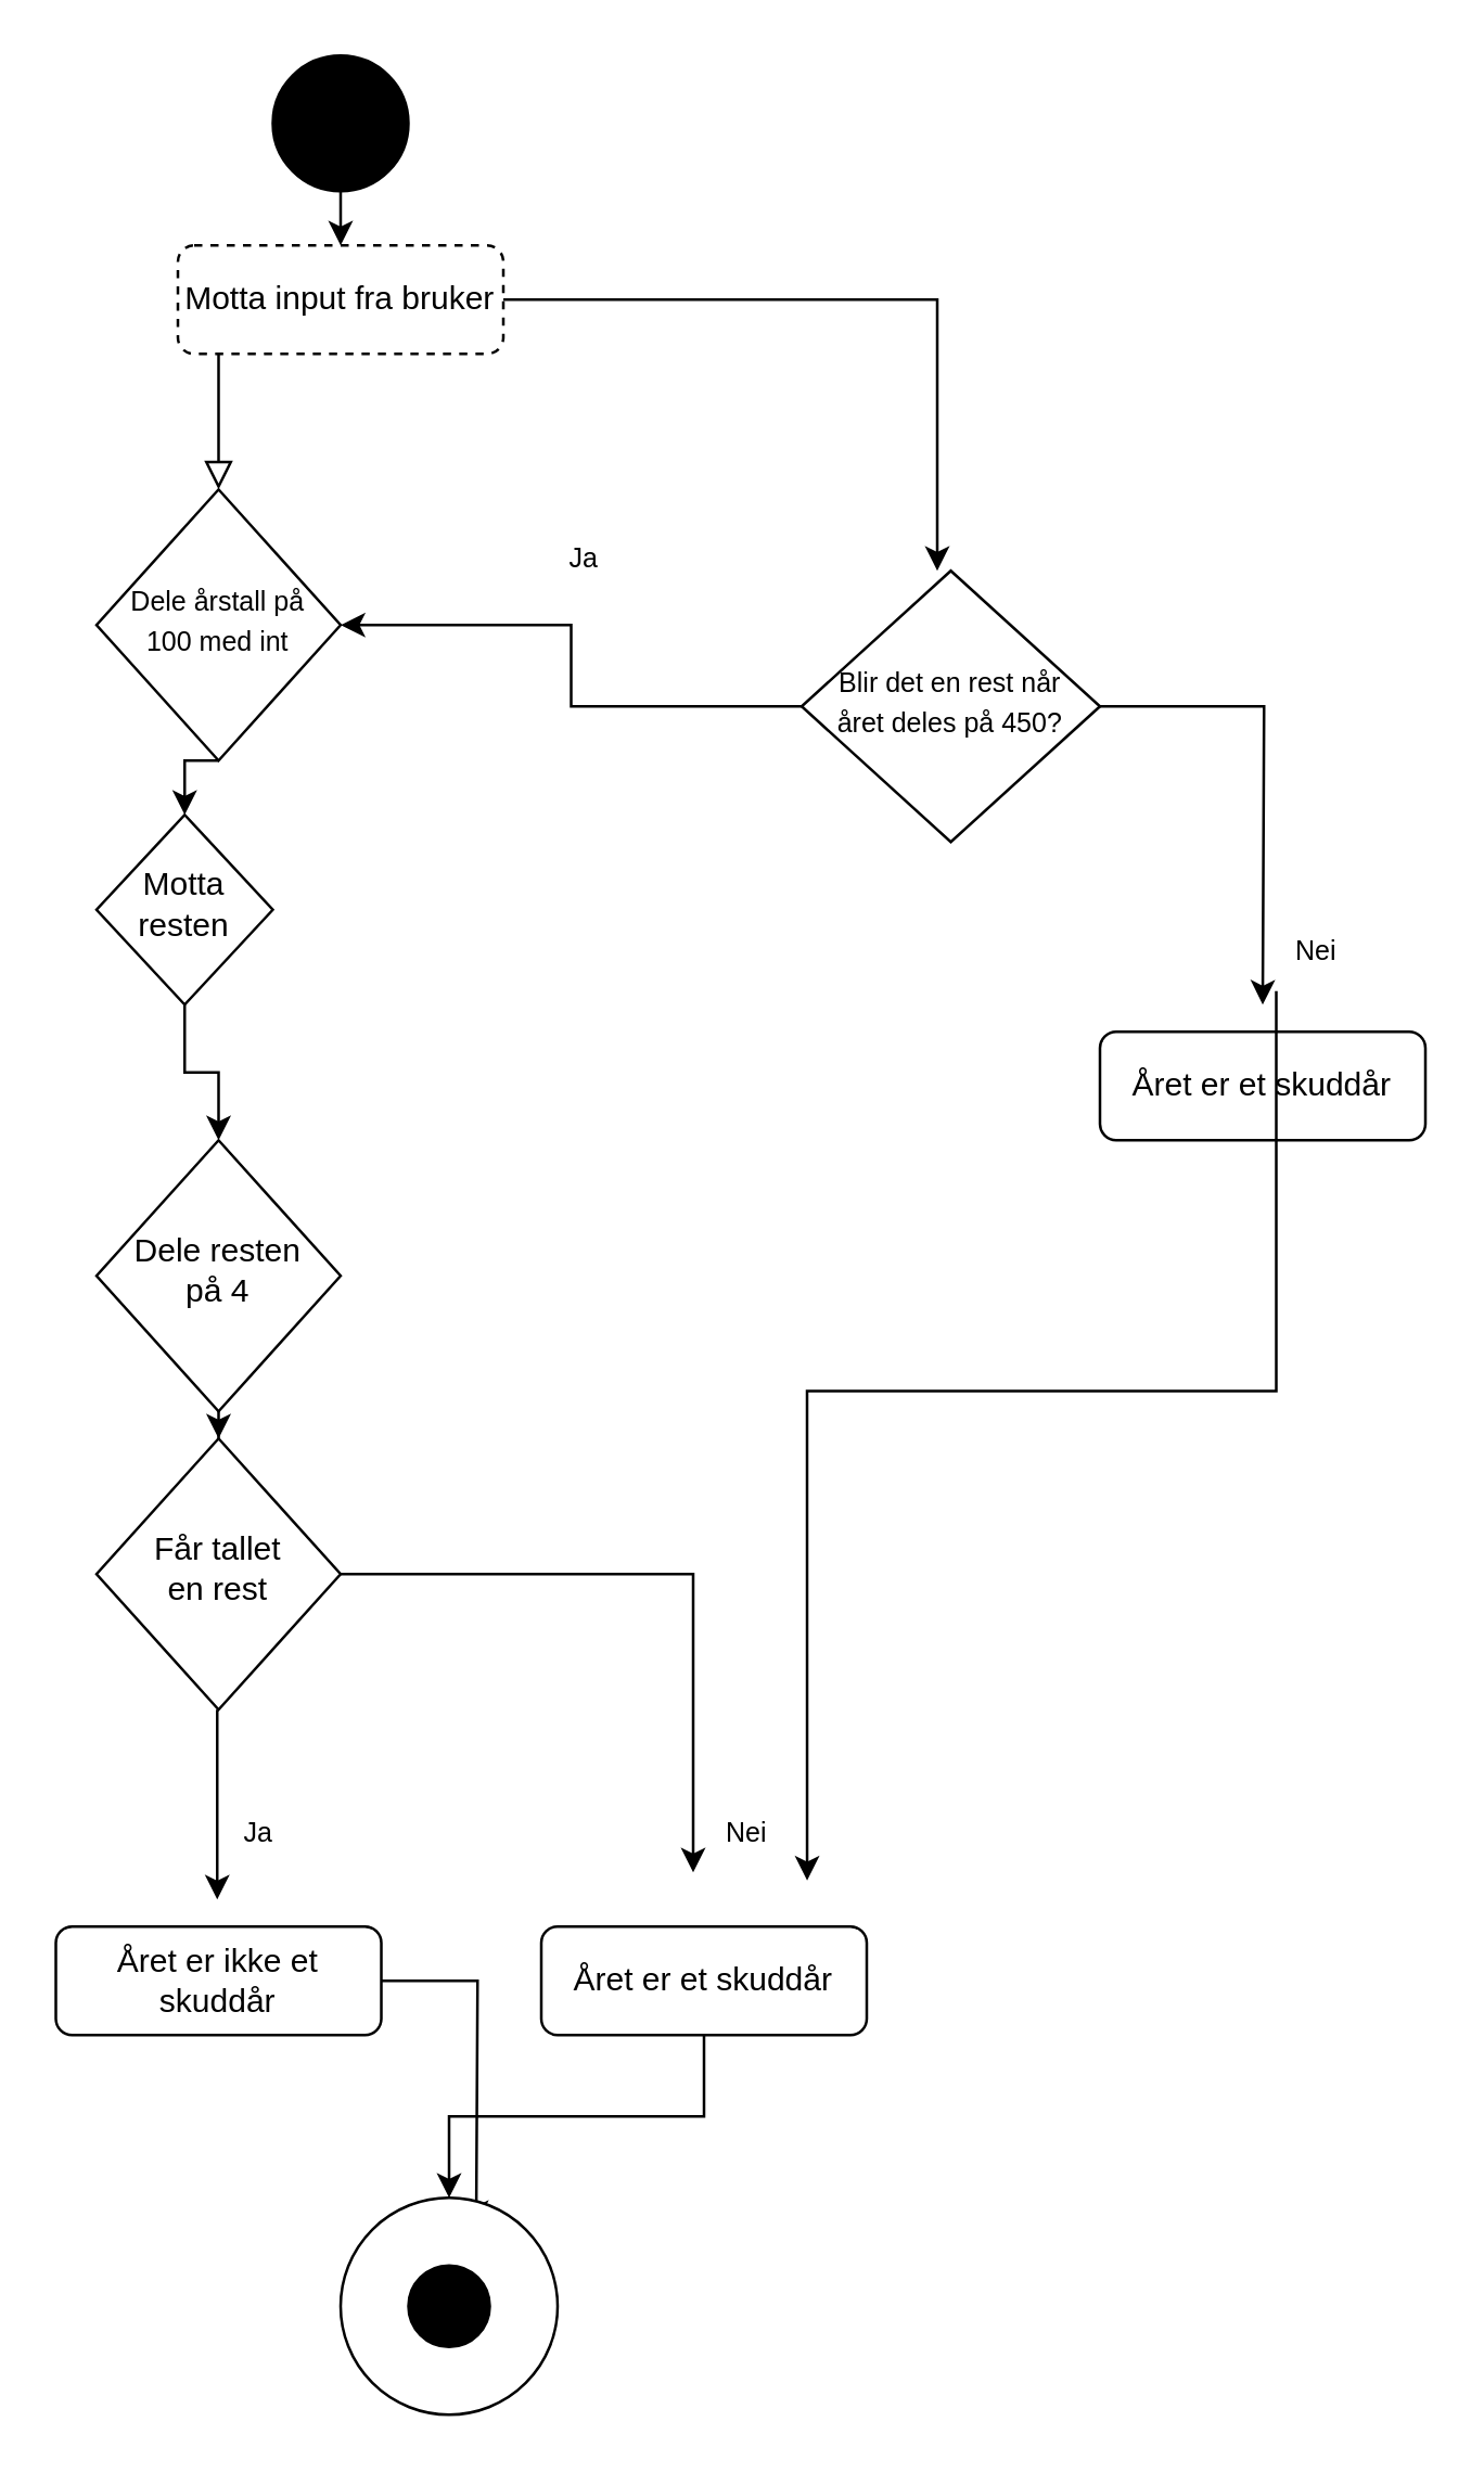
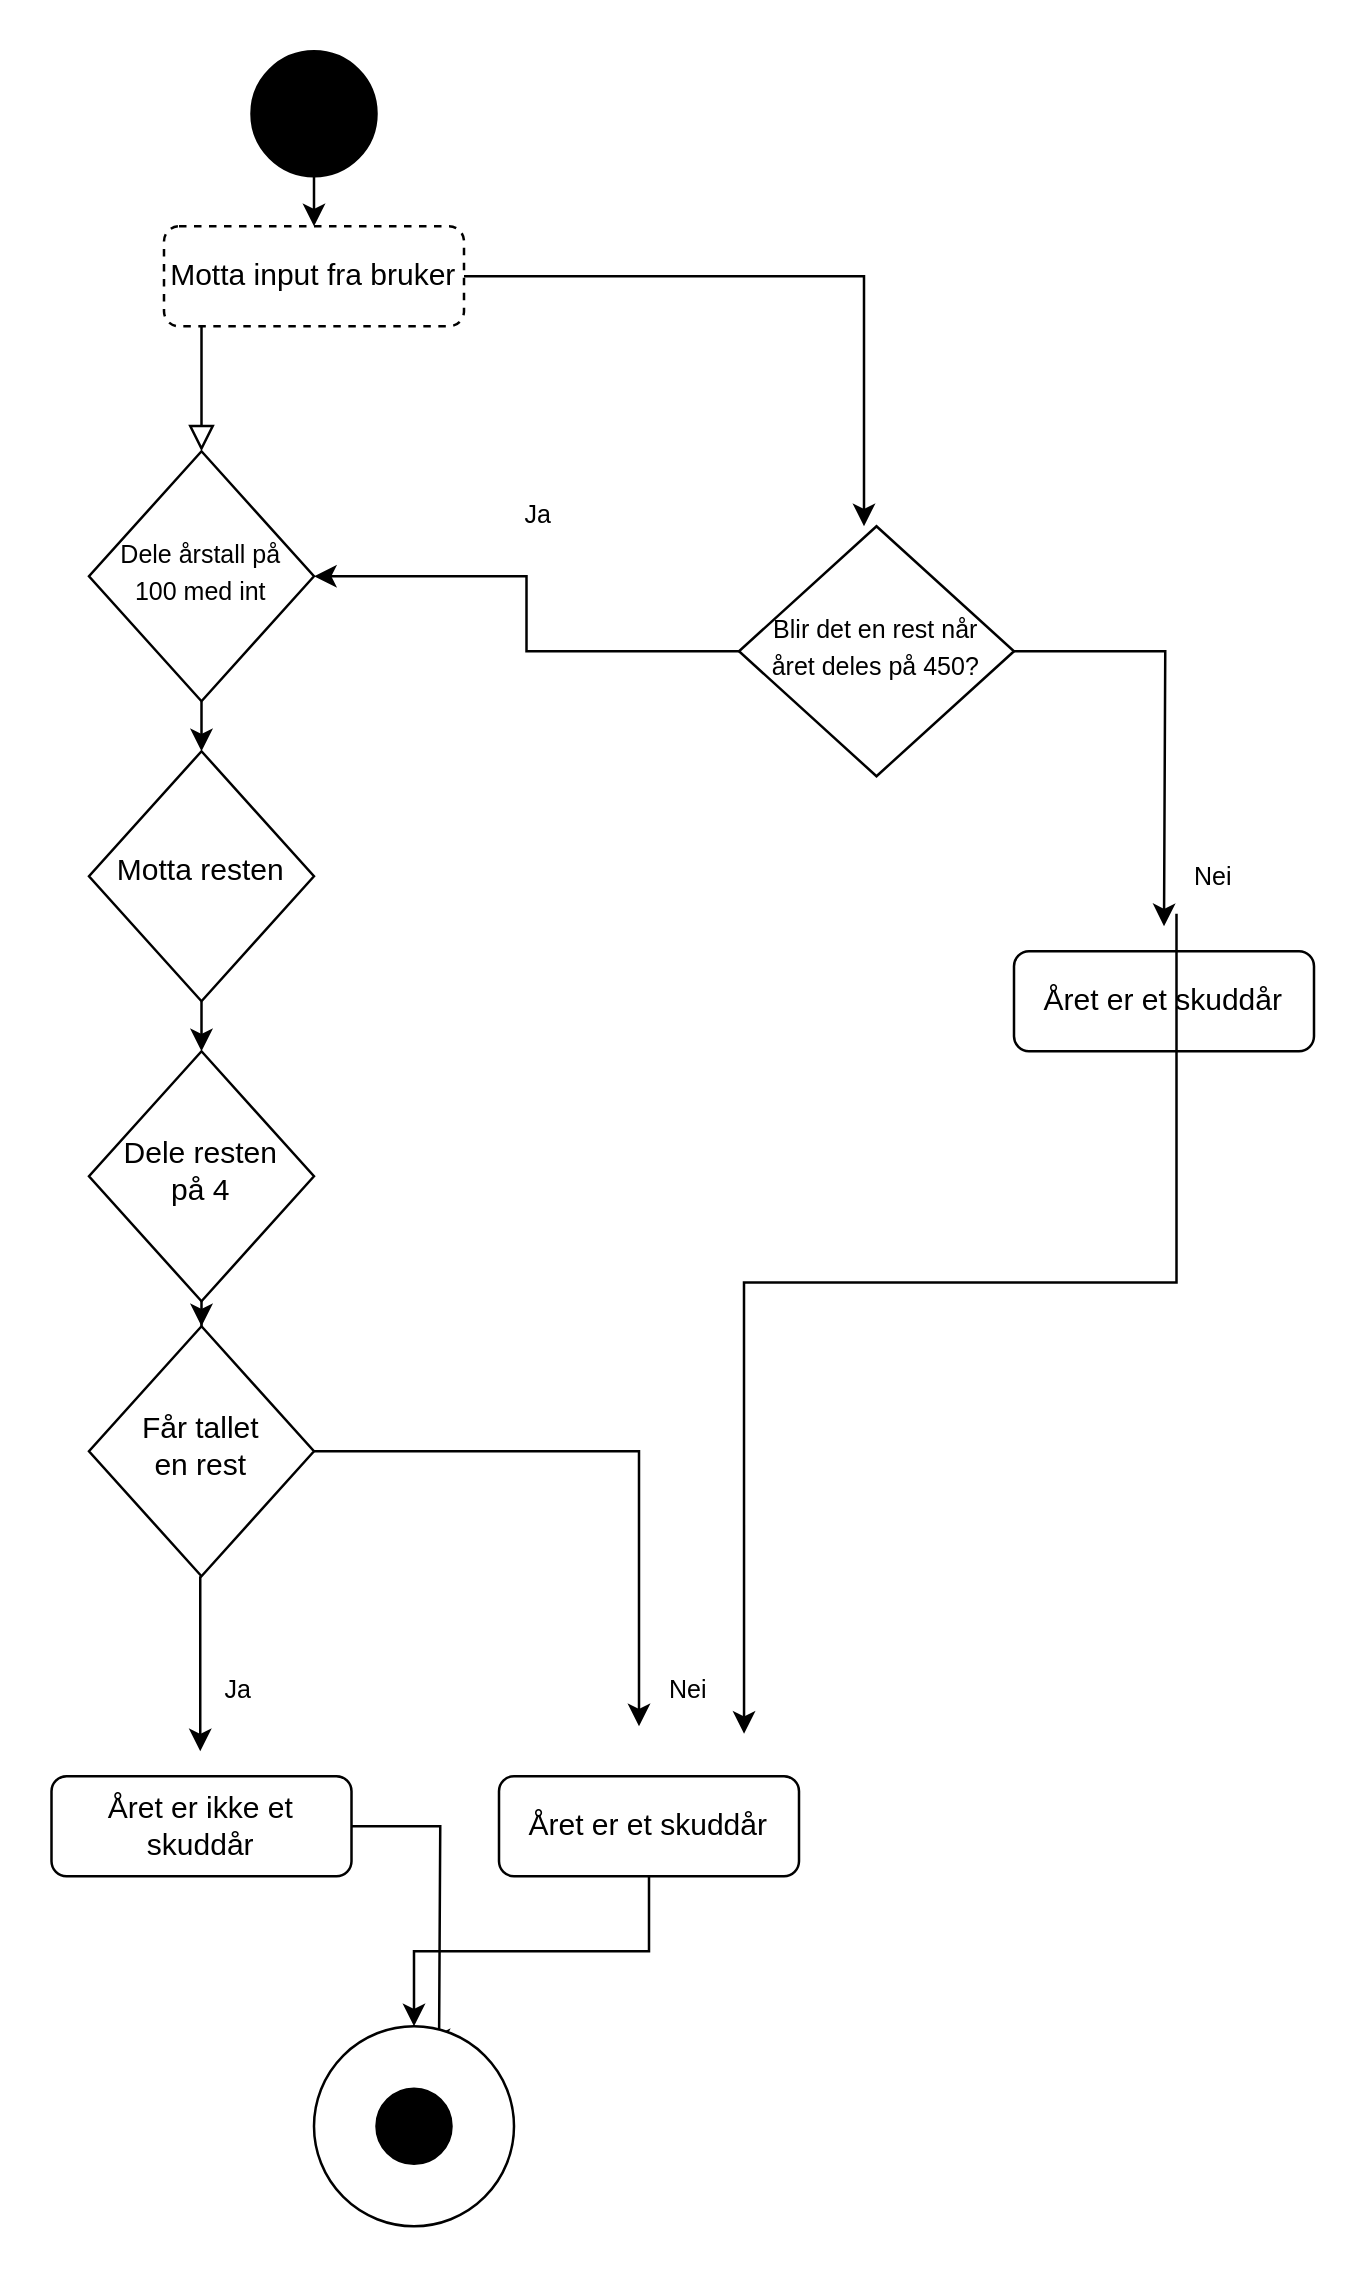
  <mxCell id="0" />
  <mxCell id="1" parent="0" />
  <mxCell id="2" value="" style="rounded=0;html=1;jettySize=auto;orthogonalLoop=1;fontSize=11;endArrow=block;endFill=0;endSize=8;strokeWidth=1;shadow=0;labelBackgroundColor=none;edgeStyle=orthogonalEdgeStyle;" parent="1" source="3" target="5" edge="1"><mxGeometry relative="1" as="geometry"><Array as="points"><mxPoint x="80" y="170" /><mxPoint x="80" y="170" /></Array></mxGeometry></mxCell>
  <mxCell id="3" value="Motta input fra bruker" style="rounded=1;whiteSpace=wrap;html=1;fontSize=12;glass=0;strokeWidth=1;shadow=0;dashed=1;" parent="1" vertex="1"><mxGeometry x="65" y="90" width="120" height="40" as="geometry" /></mxCell>
  <mxCell id="4" style="edgeStyle=orthogonalEdgeStyle;rounded=0;orthogonalLoop=1;jettySize=auto;html=1;exitX=1;exitY=0.5;exitDx=0;exitDy=0;entryX=0;entryY=0.5;entryDx=0;entryDy=0;" edge="1" parent="1" source="5" target="11"><mxGeometry relative="1" as="geometry" /></mxCell>
  <mxCell id="5" value="&lt;font style=&quot;font-size: 10px;&quot;&gt;Dele årstall på 100 med int&lt;/font&gt;" style="rhombus;whiteSpace=wrap;html=1;shadow=0;fontFamily=Helvetica;fontSize=12;align=center;strokeWidth=1;spacing=6;spacingTop=-4;direction=south;" parent="1" vertex="1"><mxGeometry x="35" y="180" width="90" height="100" as="geometry" /></mxCell>
  <mxCell id="6" style="edgeStyle=orthogonalEdgeStyle;rounded=0;orthogonalLoop=1;jettySize=auto;html=1;fontSize=10;" edge="1" parent="1" source="7"><mxGeometry relative="1" as="geometry"><mxPoint x="175" y="820" as="targetPoint" /></mxGeometry></mxCell>
  <mxCell id="7" value="Året er ikke et skuddår" style="rounded=1;whiteSpace=wrap;html=1;fontSize=12;glass=0;strokeWidth=1;shadow=0;" parent="1" vertex="1"><mxGeometry x="20" y="710" width="120" height="40" as="geometry" /></mxCell>
  <mxCell id="8" style="edgeStyle=orthogonalEdgeStyle;rounded=0;orthogonalLoop=1;jettySize=auto;html=1;exitX=0.5;exitY=1;exitDx=0;exitDy=0;entryX=0.5;entryY=0;entryDx=0;entryDy=0;fontSize=10;" edge="1" parent="1" source="9" target="3"><mxGeometry relative="1" as="geometry" /></mxCell>
  <mxCell id="9" value="" style="ellipse;whiteSpace=wrap;html=1;aspect=fixed;strokeColor=#000000;fillColor=#000000;" vertex="1" parent="1"><mxGeometry x="100" y="20" width="50" height="50" as="geometry" /></mxCell>
  <mxCell id="10" style="edgeStyle=orthogonalEdgeStyle;rounded=0;orthogonalLoop=1;jettySize=auto;html=1;exitX=1;exitY=0.5;exitDx=0;exitDy=0;entryX=0;entryY=0.5;entryDx=0;entryDy=0;" edge="1" parent="1" source="11" target="13"><mxGeometry relative="1" as="geometry" /></mxCell>
- <mxCell id="11" value="Motta resten" style="rhombus;whiteSpace=wrap;html=1;shadow=0;fontFamily=Helvetica;fontSize=12;align=center;strokeWidth=1;spacing=6;spacingTop=-4;direction=south;" vertex="1" parent="1"><mxGeometry x="35" y="300" width="65" height="70" as="geometry" /></mxCell>
+ <mxCell id="11" value="Motta resten" style="rhombus;whiteSpace=wrap;html=1;shadow=0;fontFamily=Helvetica;fontSize=12;align=center;strokeWidth=1;spacing=6;spacingTop=-4;direction=south;" vertex="1" parent="1"><mxGeometry x="35" y="300" width="90" height="100" as="geometry" /></mxCell>
  <mxCell id="12" style="edgeStyle=orthogonalEdgeStyle;rounded=0;orthogonalLoop=1;jettySize=auto;html=1;exitX=1;exitY=0.5;exitDx=0;exitDy=0;" edge="1" parent="1" source="13" target="14"><mxGeometry relative="1" as="geometry" /></mxCell>
  <mxCell id="13" value="Dele resten &lt;br&gt;på 4" style="rhombus;whiteSpace=wrap;html=1;shadow=0;fontFamily=Helvetica;fontSize=12;align=center;strokeWidth=1;spacing=6;spacingTop=-4;direction=south;" vertex="1" parent="1"><mxGeometry x="35" y="420" width="90" height="100" as="geometry" /></mxCell>
  <mxCell id="14" value="Får tallet&lt;br&gt;en rest" style="rhombus;whiteSpace=wrap;html=1;shadow=0;fontFamily=Helvetica;fontSize=12;align=center;strokeWidth=1;spacing=6;spacingTop=-4;direction=south;" vertex="1" parent="1"><mxGeometry x="35" y="530" width="90" height="100" as="geometry" /></mxCell>
  <mxCell id="15" value="" style="endArrow=classic;html=1;rounded=0;" edge="1" parent="1"><mxGeometry width="50" height="50" relative="1" as="geometry"><mxPoint x="79.5" y="630" as="sourcePoint" /><mxPoint x="79.5" y="700" as="targetPoint" /></mxGeometry></mxCell>
  <mxCell id="16" value="" style="endArrow=classic;html=1;rounded=0;" edge="1" parent="1"><mxGeometry width="50" height="50" relative="1" as="geometry"><mxPoint x="125" y="580" as="sourcePoint" /><mxPoint x="255" y="690" as="targetPoint" /><Array as="points"><mxPoint x="255" y="580" /></Array></mxGeometry></mxCell>
  <mxCell id="17" style="edgeStyle=orthogonalEdgeStyle;rounded=0;orthogonalLoop=1;jettySize=auto;html=1;fontSize=10;" edge="1" parent="1" source="18" target="29"><mxGeometry relative="1" as="geometry"><mxPoint x="215" y="860" as="targetPoint" /></mxGeometry></mxCell>
  <mxCell id="18" value="Året er et skuddår" style="rounded=1;whiteSpace=wrap;html=1;fontSize=12;glass=0;strokeWidth=1;shadow=0;" vertex="1" parent="1"><mxGeometry x="199" y="710" width="120" height="40" as="geometry" /></mxCell>
  <mxCell id="19" value="" style="endArrow=classic;html=1;rounded=0;fontSize=10;exitX=1;exitY=0.5;exitDx=0;exitDy=0;" edge="1" parent="1" source="3"><mxGeometry width="50" height="50" relative="1" as="geometry"><mxPoint x="295" y="390" as="sourcePoint" /><mxPoint x="345" y="210" as="targetPoint" /><Array as="points"><mxPoint x="345" y="110" /></Array></mxGeometry></mxCell>
  <mxCell id="20" style="edgeStyle=orthogonalEdgeStyle;rounded=0;orthogonalLoop=1;jettySize=auto;html=1;exitX=0.5;exitY=0;exitDx=0;exitDy=0;fontSize=10;" edge="1" parent="1" source="22"><mxGeometry relative="1" as="geometry"><mxPoint x="465" y="370" as="targetPoint" /></mxGeometry></mxCell>
  <mxCell id="21" style="edgeStyle=orthogonalEdgeStyle;rounded=0;orthogonalLoop=1;jettySize=auto;html=1;exitX=0.5;exitY=1;exitDx=0;exitDy=0;entryX=0.5;entryY=0;entryDx=0;entryDy=0;fontSize=10;" edge="1" parent="1" source="22" target="5"><mxGeometry relative="1" as="geometry" /></mxCell>
  <mxCell id="22" value="&lt;font style=&quot;font-size: 10px;&quot;&gt;Blir det en rest når året deles på 450?&lt;/font&gt;" style="rhombus;whiteSpace=wrap;html=1;shadow=0;fontFamily=Helvetica;fontSize=12;align=center;strokeWidth=1;spacing=6;spacingTop=-4;direction=south;" vertex="1" parent="1"><mxGeometry x="295" y="210" width="110" height="100" as="geometry" /></mxCell>
  <mxCell id="23" value="Ja" style="text;html=1;strokeColor=none;fillColor=none;align=center;verticalAlign=middle;whiteSpace=wrap;rounded=0;fontSize=10;" vertex="1" parent="1"><mxGeometry x="65" y="660" width="60" height="30" as="geometry" /></mxCell>
  <mxCell id="24" value="Nei" style="text;html=1;strokeColor=none;fillColor=none;align=center;verticalAlign=middle;whiteSpace=wrap;rounded=0;fontSize=10;" vertex="1" parent="1"><mxGeometry x="245" y="660" width="60" height="30" as="geometry" /></mxCell>
  <mxCell id="25" value="Året er et skuddår" style="rounded=1;whiteSpace=wrap;html=1;fontSize=12;glass=0;strokeWidth=1;shadow=0;" vertex="1" parent="1"><mxGeometry x="405" y="380" width="120" height="40" as="geometry" /></mxCell>
  <mxCell id="26" style="edgeStyle=orthogonalEdgeStyle;rounded=0;orthogonalLoop=1;jettySize=auto;html=1;exitX=0.25;exitY=1;exitDx=0;exitDy=0;entryX=0.867;entryY=1.1;entryDx=0;entryDy=0;entryPerimeter=0;fontSize=10;" edge="1" parent="1" source="27" target="24"><mxGeometry relative="1" as="geometry" /></mxCell>
  <mxCell id="27" value="Nei" style="text;html=1;strokeColor=none;fillColor=none;align=center;verticalAlign=middle;whiteSpace=wrap;rounded=0;fontSize=10;" vertex="1" parent="1"><mxGeometry x="455" y="335" width="60" height="30" as="geometry" /></mxCell>
  <mxCell id="28" value="Ja" style="text;html=1;strokeColor=none;fillColor=none;align=center;verticalAlign=middle;whiteSpace=wrap;rounded=0;fontSize=10;" vertex="1" parent="1"><mxGeometry x="185" y="190" width="60" height="30" as="geometry" /></mxCell>
  <mxCell id="29" value="" style="ellipse;whiteSpace=wrap;html=1;aspect=fixed;fontSize=10;" vertex="1" parent="1"><mxGeometry x="125" y="810" width="80" height="80" as="geometry" /></mxCell>
  <mxCell id="30" value="" style="ellipse;whiteSpace=wrap;html=1;aspect=fixed;fontSize=10;strokeColor=#000000;fillColor=#000000;" vertex="1" parent="1"><mxGeometry x="150" y="835" width="30" height="30" as="geometry" /></mxCell>
